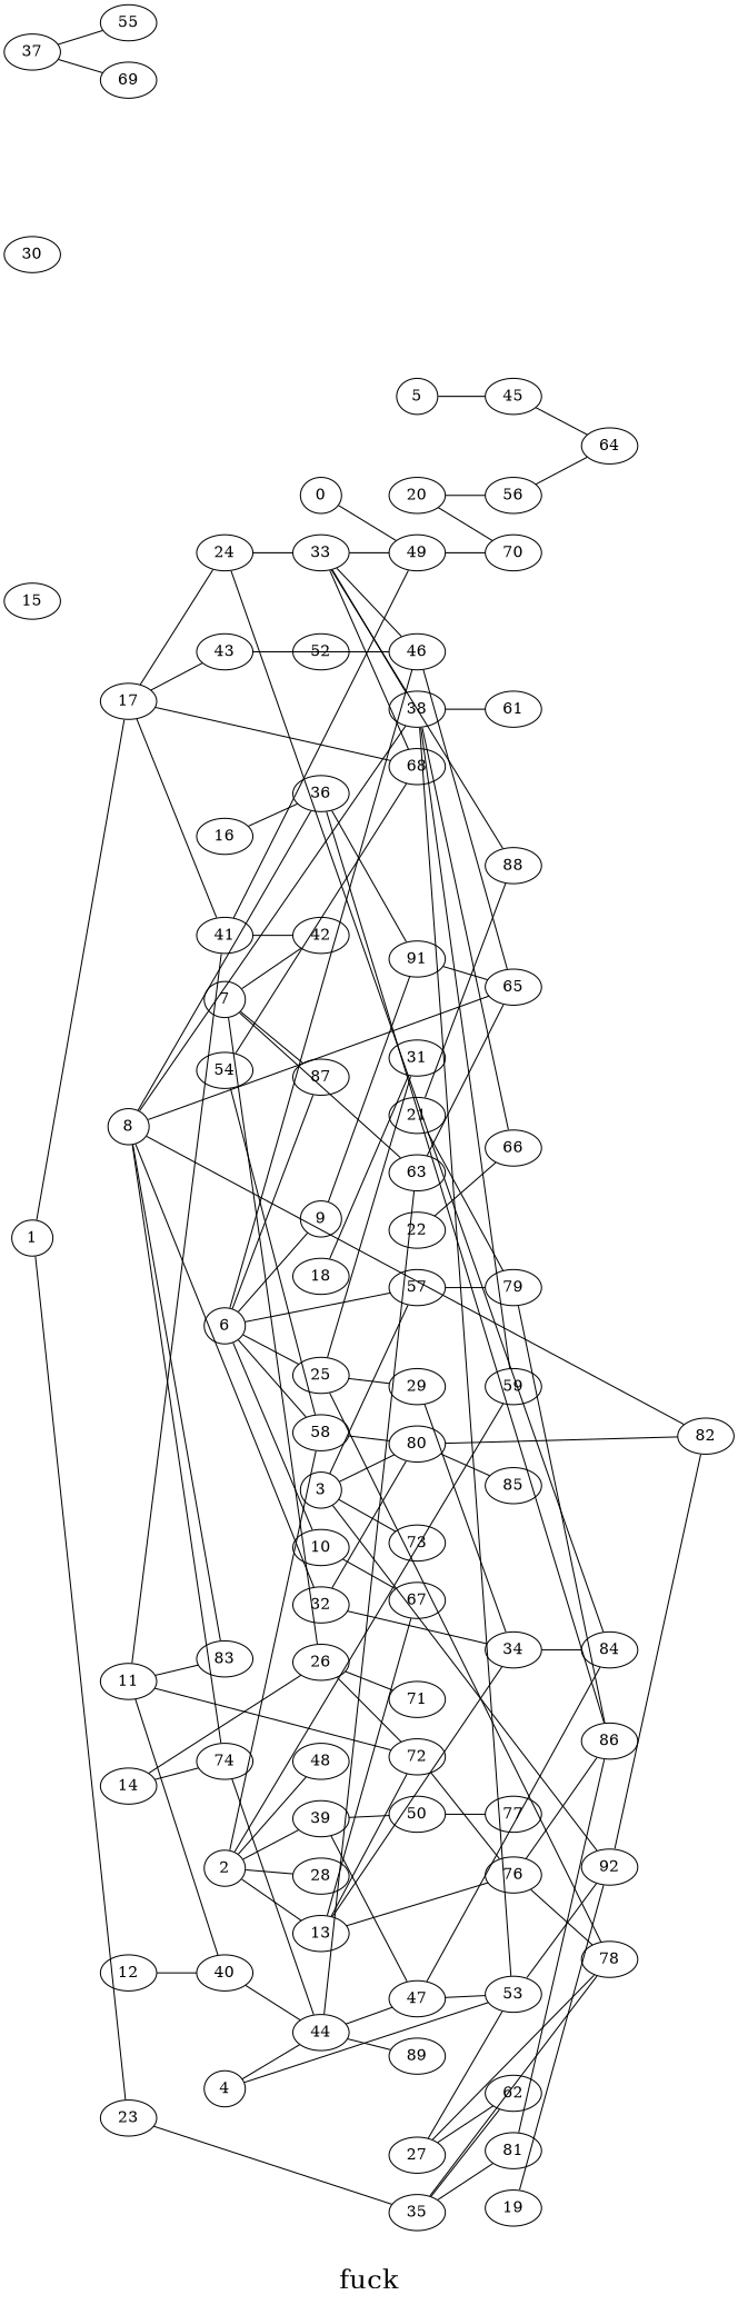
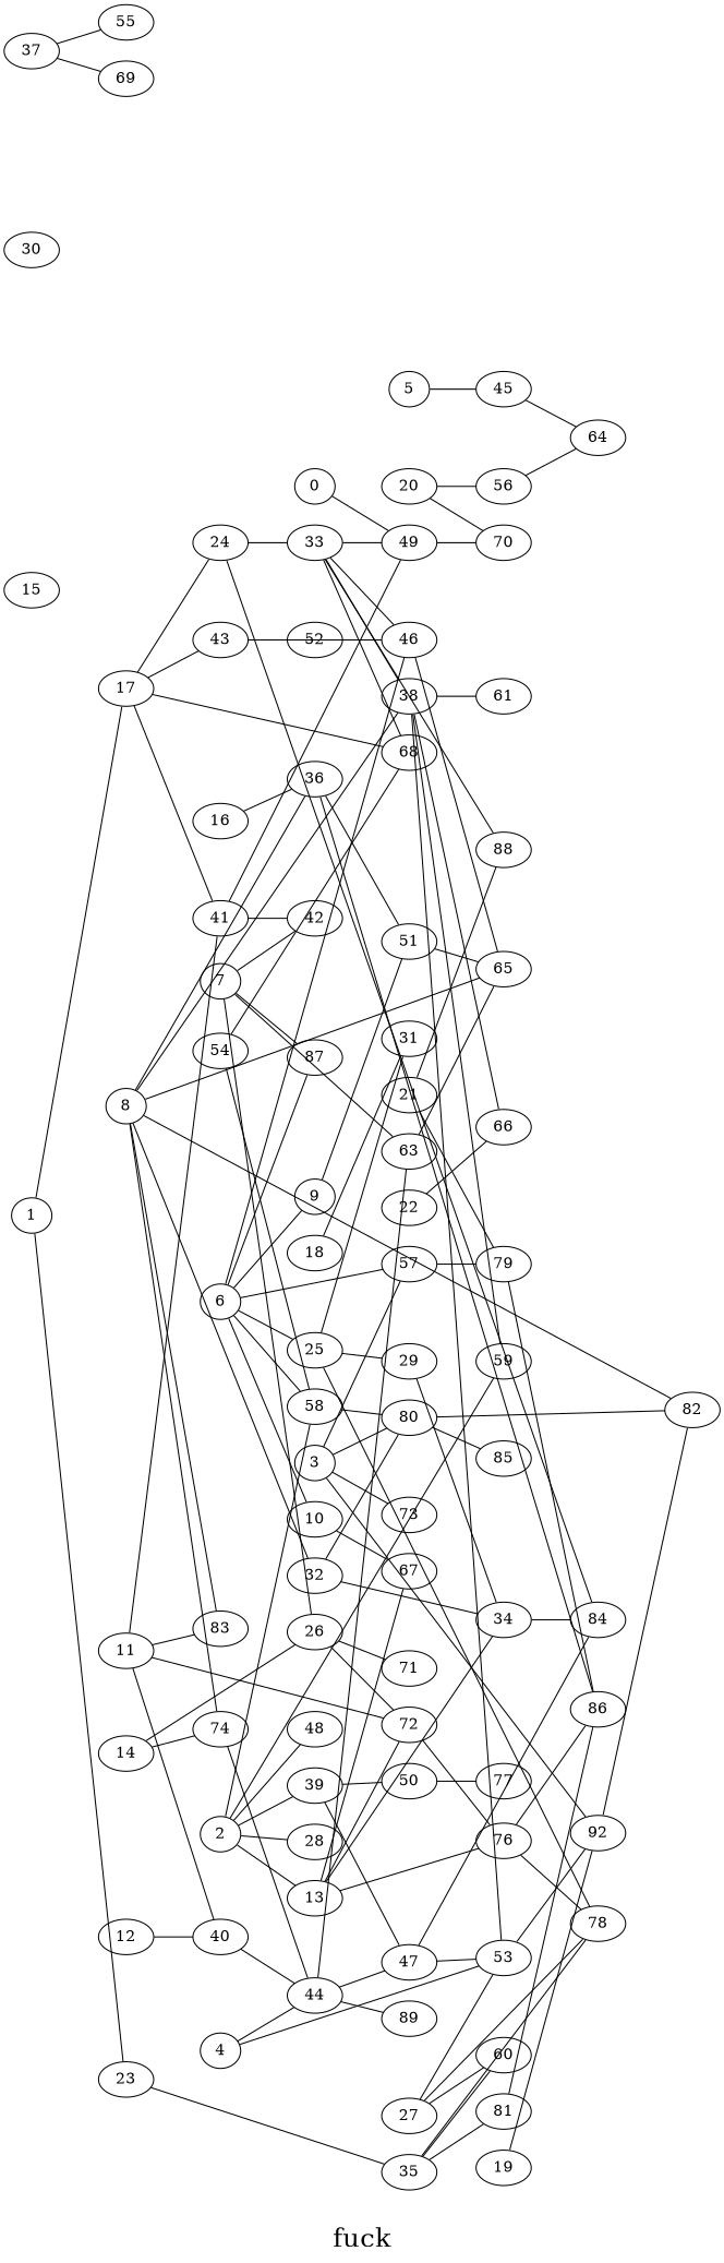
  graph {
    fontsize=24
    label="\nfuck\n"
    rankdir=LR
    splines=false
    node [shape=ellipse]
    0 [height=0.3 width=0.3]
    49 [height=0.3 width=0.3]
    70 [height=0.3 width=0.3]
    1 [height=0.3 width=0.3]
    17 [height=0.3 width=0.3]
    23 [height=0.3 width=0.3]
    41 [height=0.3 width=0.3]
    24 [height=0.3 width=0.3]
    43 [height=0.3 width=0.3]
    68 [height=0.3 width=0.3]
    35 [height=0.3 width=0.3]
    2 [height=0.3 width=0.3]
    13 [height=0.3 width=0.3]
    28 [height=0.3 width=0.3]
    39 [height=0.3 width=0.3]
    48 [height=0.3 width=0.3]
    58 [height=0.3 width=0.3]
    59 [height=0.3 width=0.3]
    67 [height=0.3 width=0.3]
    72 [height=0.3 width=0.3]
    34 [height=0.3 width=0.3]
    76 [height=0.3 width=0.3]
    47 [height=0.3 width=0.3]
    50 [height=0.3 width=0.3]
    80 [height=0.3 width=0.3]
    3 [height=0.3 width=0.3]
    57 [height=0.3 width=0.3]
    n28 [height=0.3 label=92 width=0.3]
    73 [height=0.3 width=0.3]
    79 [height=0.3 width=0.3]
    82 [height=0.3 width=0.3]
    85 [height=0.3 width=0.3]
    4 [height=0.3 width=0.3]
    44 [height=0.3 width=0.3]
    53 [height=0.3 width=0.3]
    63 [height=0.3 width=0.3]
    89 [height=0.3 width=0.3]
    5 [height=0.3 width=0.3]
    45 [height=0.3 width=0.3]
    40 [height=0.3 width=0.3]
    64 [height=0.3 width=0.3]
    6 [height=0.3 width=0.3]
    9 [height=0.3 width=0.3]
    10 [height=0.3 width=0.3]
    25 [height=0.3 width=0.3]
    46 [height=0.3 width=0.3]
    87 [height=0.3 width=0.3]
-   51 [height=0.3 width=0.3 label=91]
+   51 [height=0.3 width=0.3]
    31 [height=0.3 width=0.3]
    29 [height=0.3 width=0.3]
    78 [height=0.3 width=0.3]
    65 [height=0.3 width=0.3]
    7 [height=0.3 width=0.3]
    26 [height=0.3 width=0.3]
    42 [height=0.3 width=0.3]
    71 [height=0.3 width=0.3]
    8 [height=0.3 width=0.3]
    32 [height=0.3 width=0.3]
    36 [height=0.3 width=0.3]
    38 [height=0.3 width=0.3]
    74 [height=0.3 width=0.3]
    83 [height=0.3 width=0.3]
    86 [height=0.3 width=0.3]
    66 [height=0.3 width=0.3]
    61 [height=0.3 width=0.3]
    11 [height=0.3 width=0.3]
    12 [height=0.3 width=0.3]
    84 [height=0.3 width=0.3]
    14 [height=0.3 width=0.3]
    15 [height=0.3 width=0.3]
    16 [height=0.3 width=0.3]
    33 [height=0.3 width=0.3]
    52 [height=0.3 width=0.3]
    18 [height=0.3 width=0.3]
    19 [height=0.3 width=0.3]
    20 [height=0.3 width=0.3]
    56 [height=0.3 width=0.3]
    21 [height=0.3 width=0.3]
    88 [height=0.3 width=0.3]
    22 [height=0.3 width=0.3]
-   60 [height=0.3 width=0.3 label=62]
+   60 [height=0.3 width=0.3]
    81 [height=0.3 width=0.3]
    27 [height=0.3 width=0.3]
    30 [height=0.3 width=0.3]
    37 [height=0.3 width=0.3]
    55 [height=0.3 width=0.3]
    69 [height=0.3 width=0.3]
    77 [height=0.3 width=0.3]
    54 [height=0.3 width=0.3]
    0 -- 49
    49 -- 70
    1 -- 17
    1 -- 23
    17 -- 41
    17 -- 24
    17 -- 43
    17 -- 68
    23 -- 35
    41 -- 49
    41 -- 42
    24 -- 84
    24 -- 33
    43 -- 46
    43 -- 52
    35 -- 78
    35 -- 60
    35 -- 81
    2 -- 13
    2 -- 28
    2 -- 39
    2 -- 48
    2 -- 58
    2 -- 59
    13 -- 67
    13 -- 72
    13 -- 34
    13 -- 76
    39 -- 47
    39 -- 50
    58 -- 80
    72 -- 76
    34 -- 84
    76 -- 78
    76 -- 86
    47 -- 53
    47 -- 84
    50 -- 77
    80 -- 82
    80 -- 85
    3 -- 80
    3 -- 57
    3 -- n28
    3 -- 73
    57 -- 79
    n28 -- 82
    79 -- 86
    4 -- 44
    4 -- 53
    44 -- 47
    44 -- 63
    44 -- 89
    53 -- n28
    63 -- 65
    5 -- 45
    45 -- 64
    40 -- 44
    6 -- 58
    6 -- 57
    6 -- 9
    6 -- 10
    6 -- 25
    6 -- 46
    6 -- 87
    9 -- 51
    10 -- 67
    25 -- 31
    25 -- 29
    25 -- 78
    46 -- 65
    51 -- 65
    29 -- 34
    7 -- 63
    7 -- 87
    7 -- 26
    7 -- 42
    26 -- 72
    26 -- 71
    8 -- 82
    8 -- 65
    8 -- 32
    8 -- 36
    8 -- 38
    8 -- 74
    8 -- 83
    32 -- 34
    32 -- 80
    36 -- 51
    36 -- 86
    38 -- 59
    38 -- 53
    38 -- 66
    38 -- 61
    74 -- 44
    11 -- 41
    11 -- 72
    11 -- 40
    11 -- 83
    12 -- 40
    14 -- 26
    14 -- 74
    16 -- 36
    33 -- 49
    33 -- 68
    33 -- 46
    33 -- 38
    33 -- 88
    18 -- 31
    19 -- n28
    20 -- 70
    20 -- 56
    56 -- 64
    21 -- 79
    21 -- 88
    22 -- 66
    81 -- 86
    27 -- 53
    27 -- 78
    27 -- 60
    37 -- 55
    37 -- 69
    54 -- 68
    54 -- 58
  }
